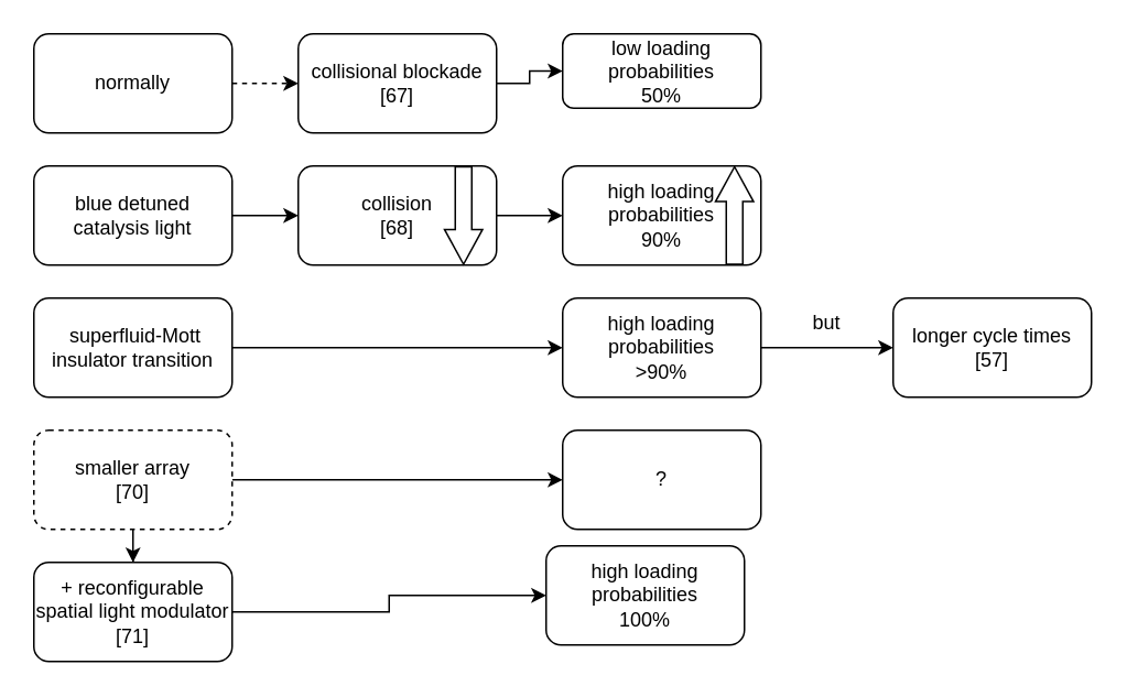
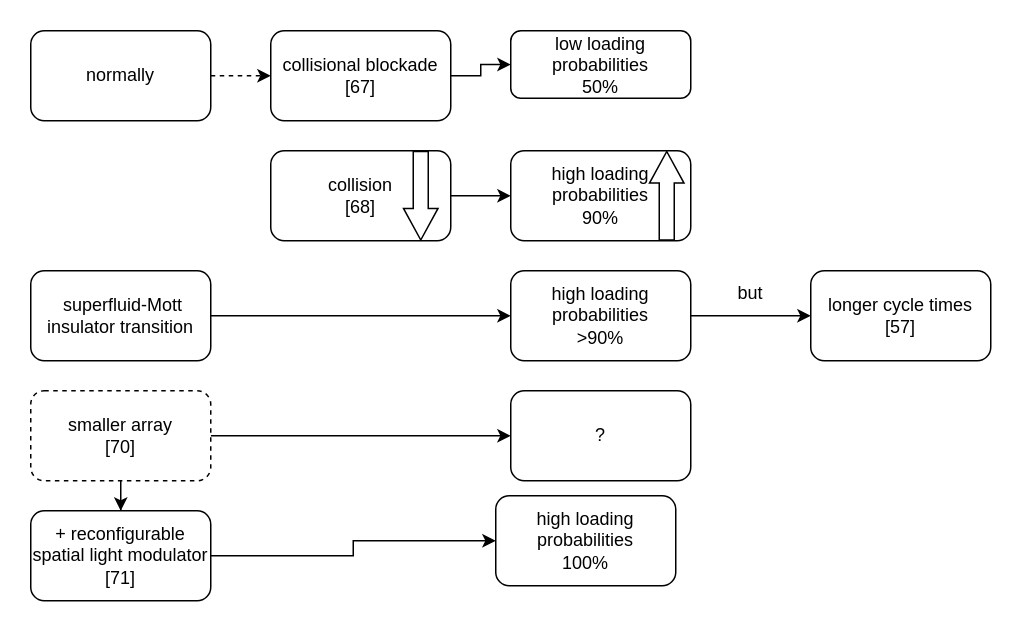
  <mxCell id="0" />
  <mxCell id="1" parent="0" />
  <mxCell id="2" value="" style="edgeStyle=orthogonalEdgeStyle;rounded=0;orthogonalLoop=1;jettySize=auto;html=1;" parent="1" source="3" target="4" edge="1"><mxGeometry relative="1" as="geometry" /></mxCell>
  <mxCell id="3" value="collisional blockade&lt;br&gt;[67]" style="rounded=1;whiteSpace=wrap;html=1;" parent="1" vertex="1"><mxGeometry x="180" y="20" width="120" height="60" as="geometry" /></mxCell>
  <mxCell id="4" value="low&amp;nbsp;loading probabilities&lt;br&gt;50%" style="whiteSpace=wrap;html=1;rounded=1;" parent="1" vertex="1"><mxGeometry x="340" y="20" width="120" height="45" as="geometry" /></mxCell>
  <mxCell id="5" value="" style="edgeStyle=orthogonalEdgeStyle;rounded=0;orthogonalLoop=1;jettySize=auto;html=1;dashed=1;" parent="1" source="6" target="3" edge="1"><mxGeometry relative="1" as="geometry" /></mxCell>
  <mxCell id="6" value="normally" style="rounded=1;whiteSpace=wrap;html=1;" parent="1" vertex="1"><mxGeometry y="20" width="120" height="60" as="geometry" x="20" /></mxCell>
- <mxCell id="7" value="" style="edgeStyle=orthogonalEdgeStyle;rounded=0;orthogonalLoop=1;jettySize=auto;html=1;" parent="1" source="8" target="10" edge="1"><mxGeometry relative="1" as="geometry" /></mxCell>
- <mxCell id="8" value="blue detuned catalysis light" style="rounded=1;whiteSpace=wrap;html=1;" parent="1" vertex="1"><mxGeometry y="100" width="120" height="60" as="geometry" x="20" /></mxCell>
  <mxCell id="9" value="" style="edgeStyle=orthogonalEdgeStyle;rounded=0;orthogonalLoop=1;jettySize=auto;html=1;" parent="1" source="10" target="12" edge="1"><mxGeometry relative="1" as="geometry" /></mxCell>
  <mxCell id="10" value="&lt;span&gt;collision&lt;br&gt;[68]&lt;br&gt;&lt;/span&gt;" style="whiteSpace=wrap;html=1;rounded=1;" parent="1" vertex="1"><mxGeometry x="180" y="100" width="120" height="60" as="geometry" /></mxCell>
  <mxCell id="11" value="" style="shape=flexArrow;endArrow=classic;html=1;rounded=0;endWidth=12;endSize=6.67;" parent="1" edge="1"><mxGeometry width="50" height="50" relative="1" as="geometry"><mxPoint x="280" y="100" as="sourcePoint" /><mxPoint x="280" y="160" as="targetPoint" /></mxGeometry></mxCell>
  <mxCell id="12" value="&lt;span&gt;high loading probabilities&lt;/span&gt;&lt;br&gt;&lt;span&gt;90%&lt;/span&gt;" style="whiteSpace=wrap;html=1;rounded=1;" parent="1" vertex="1"><mxGeometry x="340" y="100" width="120" height="60" as="geometry" /></mxCell>
  <mxCell id="13" value="" style="shape=flexArrow;endArrow=classic;html=1;rounded=0;endWidth=12;endSize=6.67;" parent="1" edge="1"><mxGeometry width="50" height="50" relative="1" as="geometry"><mxPoint x="444" y="160" as="sourcePoint" /><mxPoint x="444" y="100" as="targetPoint" /></mxGeometry></mxCell>
  <mxCell id="14" value="" style="edgeStyle=orthogonalEdgeStyle;rounded=0;orthogonalLoop=1;jettySize=auto;html=1;" parent="1" source="15" target="17" edge="1"><mxGeometry relative="1" as="geometry" /></mxCell>
  <mxCell id="15" value="&amp;nbsp;superfluid-Mott insulator transition" style="rounded=1;whiteSpace=wrap;html=1;" parent="1" vertex="1"><mxGeometry y="180" width="120" height="60" as="geometry" x="20" /></mxCell>
  <mxCell id="16" value="" style="edgeStyle=orthogonalEdgeStyle;rounded=0;orthogonalLoop=1;jettySize=auto;html=1;" parent="1" source="17" target="18" edge="1"><mxGeometry relative="1" as="geometry" /></mxCell>
  <mxCell id="17" value="&lt;span&gt;high loading probabilities&lt;/span&gt;&lt;br&gt;&lt;span&gt;&amp;gt;90%&lt;/span&gt;" style="whiteSpace=wrap;html=1;rounded=1;" parent="1" vertex="1"><mxGeometry x="340" y="180" width="120" height="60" as="geometry" /></mxCell>
  <mxCell id="18" value="longer cycle times&lt;br&gt;[57]" style="whiteSpace=wrap;html=1;rounded=1;" parent="1" vertex="1"><mxGeometry x="540" y="180" width="120" height="60" as="geometry" /></mxCell>
  <mxCell id="19" value="but" style="text;html=1;strokeColor=none;fillColor=none;align=center;verticalAlign=middle;whiteSpace=wrap;rounded=0;" parent="1" vertex="1"><mxGeometry x="470" y="180" width="60" height="30" as="geometry" /></mxCell>
  <mxCell id="20" value="" style="edgeStyle=orthogonalEdgeStyle;rounded=0;orthogonalLoop=1;jettySize=auto;html=1;" parent="1" source="22" target="23" edge="1"><mxGeometry relative="1" as="geometry" /></mxCell>
  <mxCell id="21" value="" style="edgeStyle=orthogonalEdgeStyle;rounded=0;orthogonalLoop=1;jettySize=auto;html=1;" parent="1" source="22" target="25" edge="1"><mxGeometry relative="1" as="geometry" /></mxCell>
  <mxCell id="22" value="smaller array&lt;br&gt;[70]" style="rounded=1;whiteSpace=wrap;html=1;dashed=1;" parent="1" vertex="1"><mxGeometry y="260" width="120" height="60" as="geometry" x="20" /></mxCell>
  <mxCell id="23" value="?" style="whiteSpace=wrap;html=1;rounded=1;" parent="1" vertex="1"><mxGeometry x="340" y="260" width="120" height="60" as="geometry" /></mxCell>
  <mxCell id="24" value="" style="edgeStyle=orthogonalEdgeStyle;rounded=0;orthogonalLoop=1;jettySize=auto;html=1;" parent="1" source="25" target="26" edge="1"><mxGeometry relative="1" as="geometry" /></mxCell>
  <mxCell id="25" value="+ reconfigurable spatial light modulator&lt;br&gt;[71]" style="whiteSpace=wrap;html=1;rounded=1;" parent="1" vertex="1"><mxGeometry y="340" width="120" height="60" as="geometry" x="20" /></mxCell>
  <mxCell id="26" value="&lt;span&gt;high loading probabilities&lt;br&gt;&lt;/span&gt;100%" style="whiteSpace=wrap;html=1;rounded=1;" parent="1" vertex="1"><mxGeometry x="330" y="330" width="120" height="60" as="geometry" /></mxCell>
